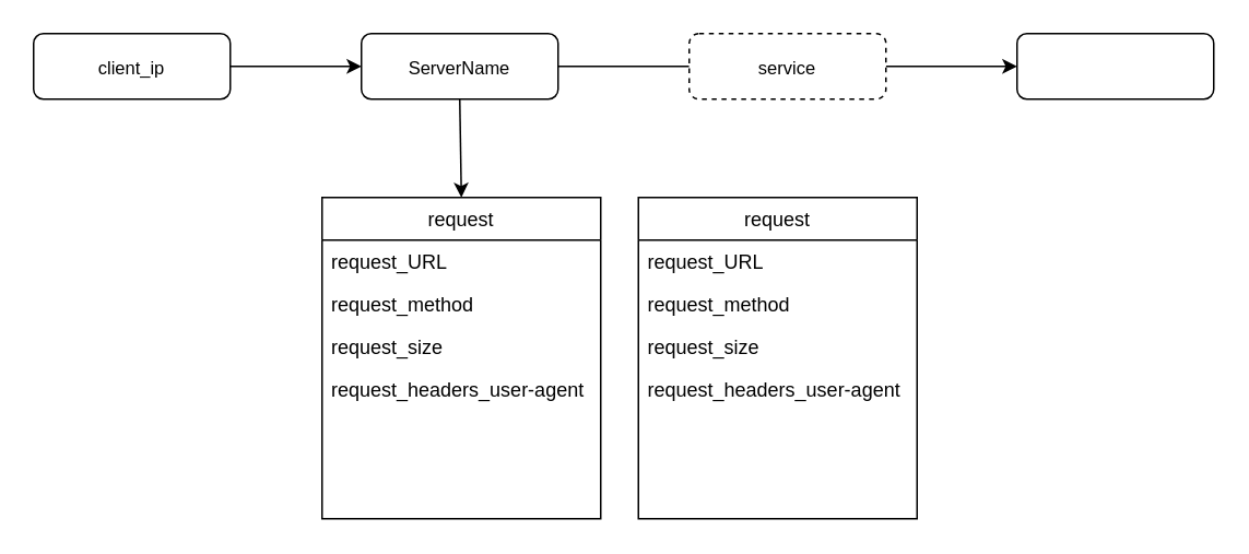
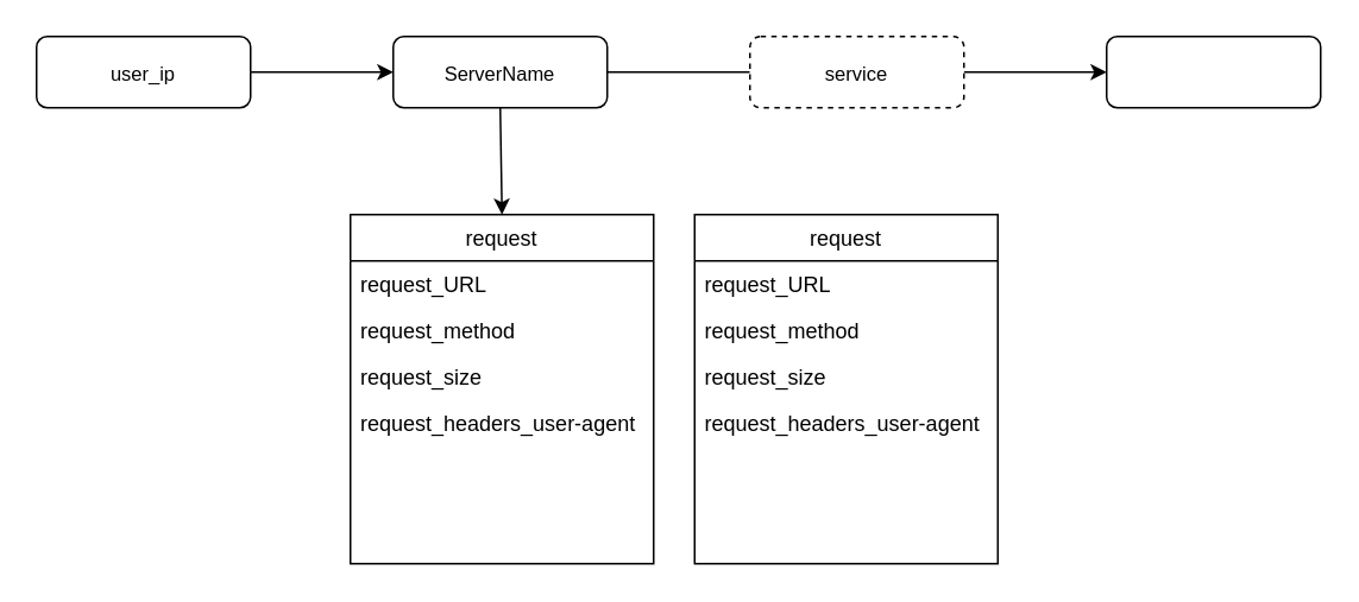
  <mxCell id="0" />
  <mxCell id="1" parent="0" />
  <mxCell id="2" value="" style="edgeStyle=orthogonalEdgeStyle;rounded=0;orthogonalLoop=1;jettySize=auto;html=1;endArrow=none;" edge="1" parent="1" source="3" target="5"><mxGeometry relative="1" as="geometry" /></mxCell>
  <mxCell id="3" value="&lt;p class=&quot;p1&quot; style=&quot;margin: 0px ; font-stretch: normal ; font-size: 11px ; line-height: normal&quot;&gt;ServerName&lt;/p&gt;" style="rounded=1;whiteSpace=wrap;html=1;fontSize=12;glass=0;strokeWidth=1;shadow=0;" parent="1" vertex="1"><mxGeometry x="220" y="20" width="120" height="40" as="geometry" /></mxCell>
  <mxCell id="4" value="" style="edgeStyle=orthogonalEdgeStyle;rounded=0;orthogonalLoop=1;jettySize=auto;html=1;" edge="1" parent="1" source="5" target="6"><mxGeometry relative="1" as="geometry" /></mxCell>
  <mxCell id="5" value="&lt;p class=&quot;p1&quot; style=&quot;margin: 0px ; font-stretch: normal ; font-size: 11px ; line-height: normal&quot;&gt;service&lt;/p&gt;" style="rounded=1;whiteSpace=wrap;html=1;fontSize=12;glass=0;strokeWidth=1;shadow=0;dashed=1;" vertex="1" parent="1"><mxGeometry x="420" y="20" width="120" height="40" as="geometry" /></mxCell>
  <mxCell id="6" value="&lt;p class=&quot;p1&quot; style=&quot;margin: 0px ; font-stretch: normal ; font-size: 11px ; line-height: normal&quot;&gt;&lt;br&gt;&lt;/p&gt;" style="rounded=1;whiteSpace=wrap;html=1;fontSize=12;glass=0;strokeWidth=1;shadow=0;" vertex="1" parent="1"><mxGeometry x="620" y="20" width="120" height="40" as="geometry" /></mxCell>
  <mxCell id="7" value="" style="edgeStyle=orthogonalEdgeStyle;rounded=0;orthogonalLoop=1;jettySize=auto;html=1;" edge="1" parent="1" source="8" target="3"><mxGeometry relative="1" as="geometry" /></mxCell>
- <mxCell id="8" value="&lt;p class=&quot;p1&quot; style=&quot;margin: 0px ; font-stretch: normal ; font-size: 11px ; line-height: normal&quot;&gt;client_ip&lt;/p&gt;" style="rounded=1;whiteSpace=wrap;html=1;fontSize=12;glass=0;strokeWidth=1;shadow=0;" vertex="1" parent="1"><mxGeometry x="20" y="20" width="120" height="40" as="geometry" /></mxCell>
+ <mxCell id="8" value="&lt;p class=&quot;p1&quot; style=&quot;margin: 0px ; font-stretch: normal ; font-size: 11px ; line-height: normal&quot;&gt;user_ip&lt;/p&gt;" style="rounded=1;whiteSpace=wrap;html=1;fontSize=12;glass=0;strokeWidth=1;shadow=0;" vertex="1" parent="1"><mxGeometry x="20" y="20" width="120" height="40" as="geometry" /></mxCell>
  <mxCell id="9" value="request" style="swimlane;fontStyle=0;childLayout=stackLayout;horizontal=1;startSize=26;fillColor=none;horizontalStack=0;resizeParent=1;resizeParentMax=0;resizeLast=0;collapsible=1;marginBottom=0;" vertex="1" parent="1"><mxGeometry x="196" y="120" width="170" height="196" as="geometry" /></mxCell>
  <mxCell id="10" value="request_URL" style="text;strokeColor=none;fillColor=none;align=left;verticalAlign=top;spacingLeft=4;spacingRight=4;overflow=hidden;rotatable=0;points=[[0,0.5],[1,0.5]];portConstraint=eastwest;" vertex="1" parent="9"><mxGeometry y="26" width="170" height="26" as="geometry" /></mxCell>
  <mxCell id="11" value="request_method" style="text;strokeColor=none;fillColor=none;align=left;verticalAlign=top;spacingLeft=4;spacingRight=4;overflow=hidden;rotatable=0;points=[[0,0.5],[1,0.5]];portConstraint=eastwest;" vertex="1" parent="9"><mxGeometry y="52" width="170" height="26" as="geometry" /></mxCell>
  <mxCell id="12" value="request_size" style="text;strokeColor=none;fillColor=none;align=left;verticalAlign=top;spacingLeft=4;spacingRight=4;overflow=hidden;rotatable=0;points=[[0,0.5],[1,0.5]];portConstraint=eastwest;" vertex="1" parent="9"><mxGeometry y="78" width="170" height="26" as="geometry" /></mxCell>
  <mxCell id="13" value="request_headers_user-agent" style="text;strokeColor=none;fillColor=none;align=left;verticalAlign=top;spacingLeft=4;spacingRight=4;overflow=hidden;rotatable=0;points=[[0,0.5],[1,0.5]];portConstraint=eastwest;" vertex="1" parent="9"><mxGeometry y="104" width="170" height="92" as="geometry" /></mxCell>
  <mxCell id="14" value="" style="endArrow=classic;html=1;exitX=0.5;exitY=1;exitDx=0;exitDy=0;entryX=0.5;entryY=0;entryDx=0;entryDy=0;" edge="1" parent="1" source="3" target="9"><mxGeometry width="50" height="50" relative="1" as="geometry"><mxPoint x="450" y="140" as="sourcePoint" /><mxPoint x="500" y="90" as="targetPoint" /></mxGeometry></mxCell>
  <mxCell id="15" value="request" style="swimlane;fontStyle=0;childLayout=stackLayout;horizontal=1;startSize=26;fillColor=none;horizontalStack=0;resizeParent=1;resizeParentMax=0;resizeLast=0;collapsible=1;marginBottom=0;" vertex="1" parent="1"><mxGeometry x="389" y="120" width="170" height="196" as="geometry" /></mxCell>
  <mxCell id="16" value="request_URL" style="text;strokeColor=none;fillColor=none;align=left;verticalAlign=top;spacingLeft=4;spacingRight=4;overflow=hidden;rotatable=0;points=[[0,0.5],[1,0.5]];portConstraint=eastwest;" vertex="1" parent="15"><mxGeometry y="26" width="170" height="26" as="geometry" /></mxCell>
  <mxCell id="17" value="request_method" style="text;strokeColor=none;fillColor=none;align=left;verticalAlign=top;spacingLeft=4;spacingRight=4;overflow=hidden;rotatable=0;points=[[0,0.5],[1,0.5]];portConstraint=eastwest;" vertex="1" parent="15"><mxGeometry y="52" width="170" height="26" as="geometry" /></mxCell>
  <mxCell id="18" value="request_size" style="text;strokeColor=none;fillColor=none;align=left;verticalAlign=top;spacingLeft=4;spacingRight=4;overflow=hidden;rotatable=0;points=[[0,0.5],[1,0.5]];portConstraint=eastwest;" vertex="1" parent="15"><mxGeometry y="78" width="170" height="26" as="geometry" /></mxCell>
  <mxCell id="19" value="request_headers_user-agent" style="text;strokeColor=none;fillColor=none;align=left;verticalAlign=top;spacingLeft=4;spacingRight=4;overflow=hidden;rotatable=0;points=[[0,0.5],[1,0.5]];portConstraint=eastwest;" vertex="1" parent="15"><mxGeometry y="104" width="170" height="92" as="geometry" /></mxCell>
